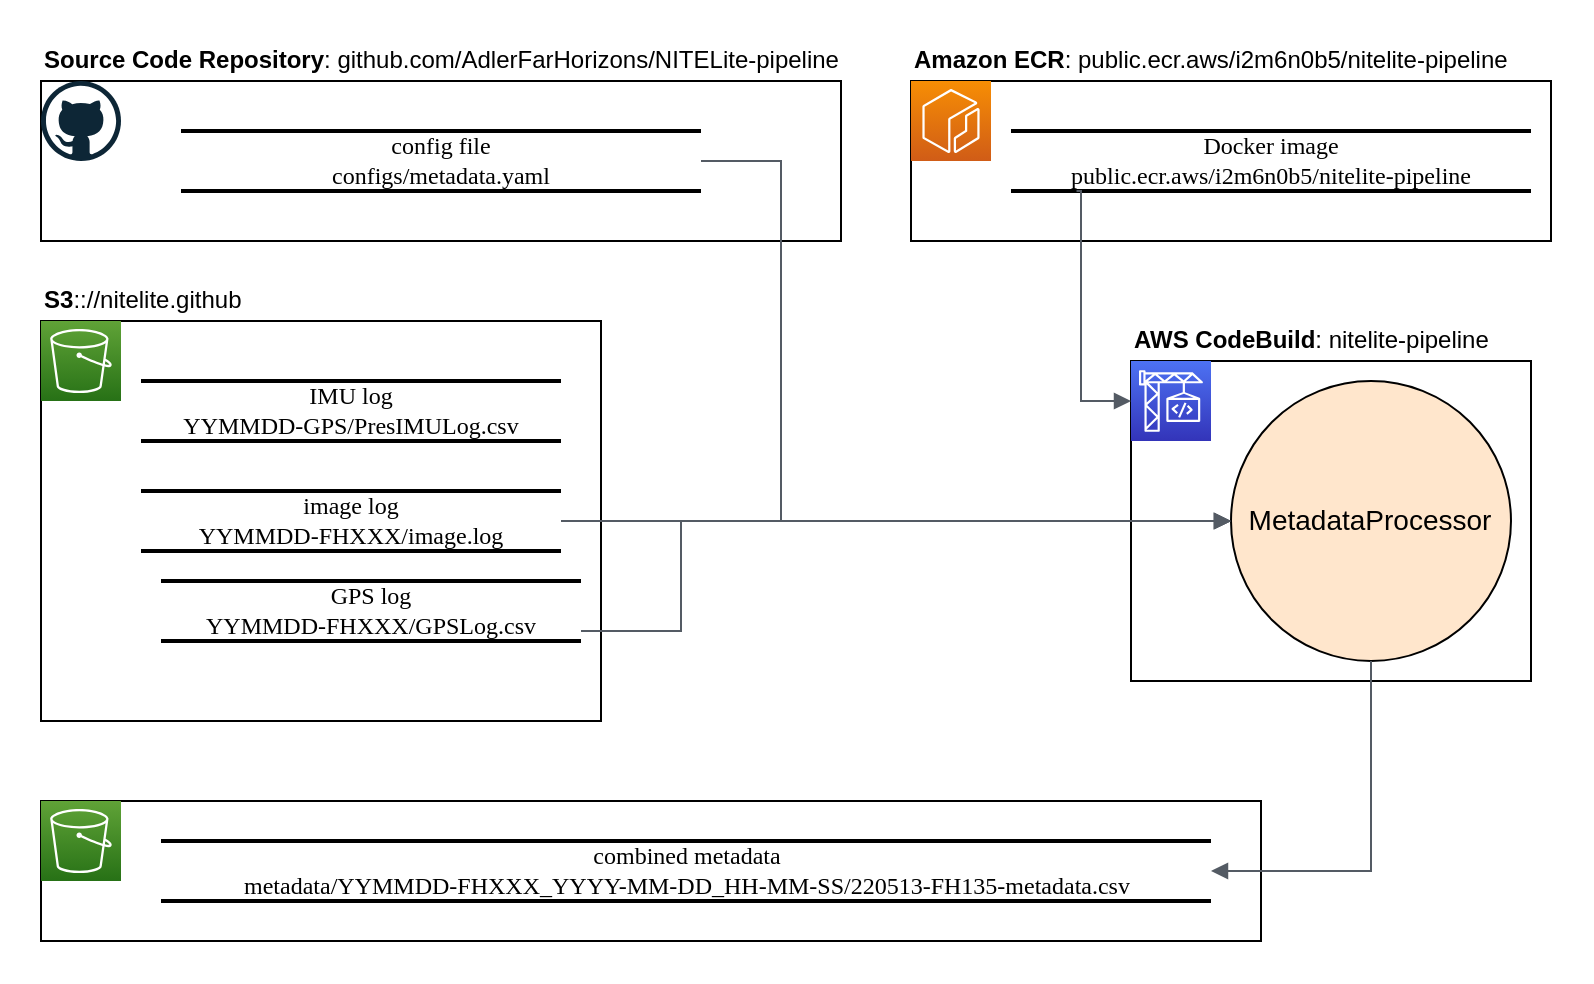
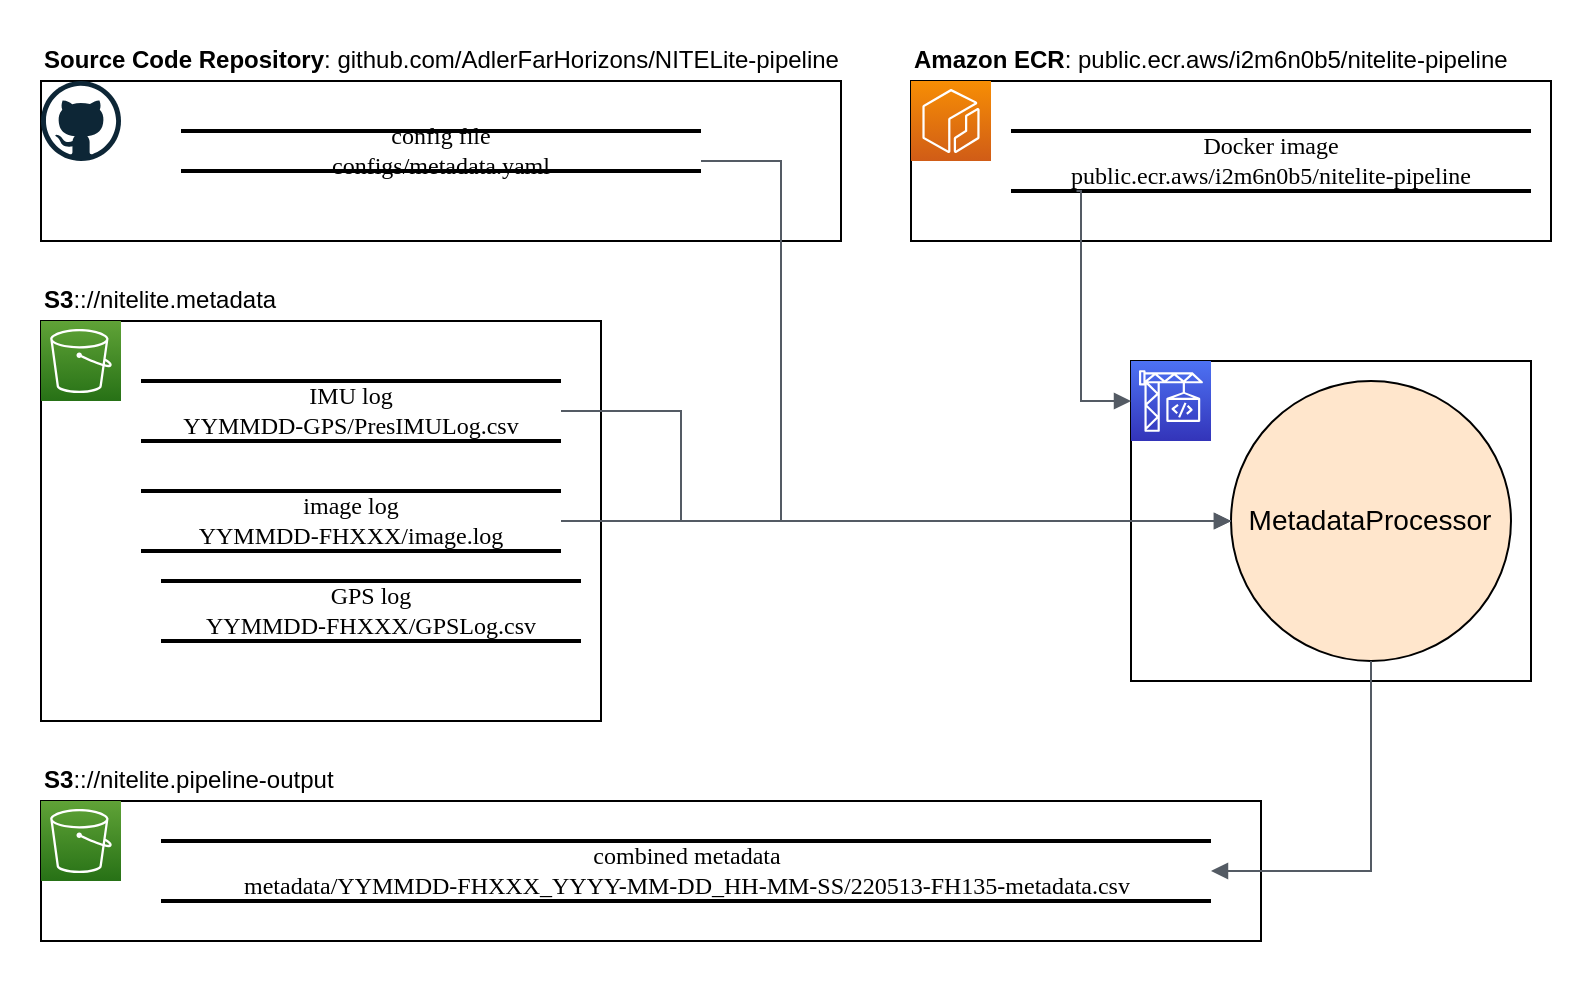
  <mxCell id="0" />
  <mxCell id="1" parent="0" />
  <mxCell id="2" value="" style="rounded=0;whiteSpace=wrap;html=1;" vertex="1" parent="1"><mxGeometry x="20" y="40" width="400" height="80" as="geometry" /></mxCell>
  <mxCell id="3" value="" style="rounded=0;whiteSpace=wrap;html=1;" vertex="1" parent="1"><mxGeometry x="565" y="180" width="200" height="160" as="geometry" /></mxCell>
  <mxCell id="4" value="" style="rounded=0;whiteSpace=wrap;html=1;" vertex="1" parent="1"><mxGeometry x="20" y="160" width="280" height="200" as="geometry" /></mxCell>
  <mxCell id="5" value="IMU log&lt;br&gt;YYMMDD-GPS/PresIMULog.csv" style="html=1;rounded=0;shadow=0;comic=0;labelBackgroundColor=none;strokeWidth=2;fontFamily=Verdana;fontSize=12;align=center;shape=mxgraph.ios7ui.horLines;" parent="1" vertex="1"><mxGeometry x="70" y="190" width="210" height="30" as="geometry" /></mxCell>
- <mxCell id="6" value="&lt;b&gt;S3&lt;/b&gt;:://nitelite.github" style="text;html=1;strokeColor=none;fillColor=none;align=left;verticalAlign=middle;whiteSpace=wrap;rounded=0;" vertex="1" parent="1"><mxGeometry x="20" y="140" width="170" height="20" as="geometry" /></mxCell>
+ <mxCell id="6" value="&lt;b&gt;S3&lt;/b&gt;:://nitelite.metadata" style="text;html=1;strokeColor=none;fillColor=none;align=left;verticalAlign=middle;whiteSpace=wrap;rounded=0;" vertex="1" parent="1"><mxGeometry x="20" y="140" width="170" height="20" as="geometry" /></mxCell>
  <mxCell id="7" value="image log&lt;br&gt;YYMMDD-FHXXX/image.log" style="html=1;rounded=0;shadow=0;comic=0;labelBackgroundColor=none;strokeWidth=2;fontFamily=Verdana;fontSize=12;align=center;shape=mxgraph.ios7ui.horLines;" vertex="1" parent="1"><mxGeometry x="70" y="245" width="210" height="30" as="geometry" /></mxCell>
  <mxCell id="8" value="GPS log&lt;br&gt;YYMMDD-FHXXX/GPSLog.csv" style="html=1;rounded=0;shadow=0;comic=0;labelBackgroundColor=none;strokeWidth=2;fontFamily=Verdana;fontSize=12;align=center;shape=mxgraph.ios7ui.horLines;" vertex="1" parent="1"><mxGeometry x="80" y="290" width="210" height="30" as="geometry" /></mxCell>
  <mxCell id="9" value="" style="rounded=0;whiteSpace=wrap;html=1;" vertex="1" parent="1"><mxGeometry x="20" y="400" width="610" height="70" as="geometry" /></mxCell>
+ <mxCell id="10" value="&lt;b&gt;S3&lt;/b&gt;:://nitelite.pipeline-output" style="text;html=1;strokeColor=none;fillColor=none;align=left;verticalAlign=middle;whiteSpace=wrap;rounded=0;" vertex="1" parent="1"><mxGeometry x="20" y="380" width="170" height="20" as="geometry" /></mxCell>
  <mxCell id="11" value="combined metadata&lt;br&gt;metadata/YYMMDD-FHXXX_YYYY-MM-DD_HH-MM-SS/220513-FH135-metadata.csv" style="html=1;rounded=0;shadow=0;comic=0;labelBackgroundColor=none;strokeWidth=2;fontFamily=Verdana;fontSize=12;align=center;shape=mxgraph.ios7ui.horLines;" vertex="1" parent="1"><mxGeometry x="80" y="420" width="525" height="30" as="geometry" /></mxCell>
  <mxCell id="12" value="" style="rounded=0;whiteSpace=wrap;html=1;" vertex="1" parent="1"><mxGeometry x="455" y="40" width="320" height="80" as="geometry" /></mxCell>
  <mxCell id="13" value="" style="edgeStyle=none;html=1;fontSize=14;" edge="1" parent="1" source="14" target="12"><mxGeometry relative="1" as="geometry" /></mxCell>
  <mxCell id="14" value="&lt;b&gt;Amazon ECR&lt;/b&gt;: public.ecr.aws/i2m6n0b5/nitelite-pipeline" style="text;html=1;strokeColor=none;fillColor=none;align=left;verticalAlign=middle;whiteSpace=wrap;rounded=0;" vertex="1" parent="1"><mxGeometry x="455" y="20" width="310" height="20" as="geometry" /></mxCell>
  <mxCell id="15" value="Docker image&lt;br&gt;public.ecr.aws/i2m6n0b5/nitelite-pipeline" style="html=1;rounded=0;shadow=0;comic=0;labelBackgroundColor=none;strokeWidth=2;fontFamily=Verdana;fontSize=12;align=center;shape=mxgraph.ios7ui.horLines;" vertex="1" parent="1"><mxGeometry x="505" y="65" width="260" height="30" as="geometry" /></mxCell>
  <mxCell id="16" value="" style="sketch=0;points=[[0,0,0],[0.25,0,0],[0.5,0,0],[0.75,0,0],[1,0,0],[0,1,0],[0.25,1,0],[0.5,1,0],[0.75,1,0],[1,1,0],[0,0.25,0],[0,0.5,0],[0,0.75,0],[1,0.25,0],[1,0.5,0],[1,0.75,0]];outlineConnect=0;fontColor=#232F3E;gradientColor=#F78E04;gradientDirection=north;fillColor=#D05C17;strokeColor=#ffffff;dashed=0;verticalLabelPosition=bottom;verticalAlign=top;align=center;html=1;fontSize=12;fontStyle=0;aspect=fixed;shape=mxgraph.aws4.resourceIcon;resIcon=mxgraph.aws4.ecr;" vertex="1" parent="1"><mxGeometry x="455" y="40" width="40" height="40" as="geometry" /></mxCell>
  <mxCell id="17" value="" style="sketch=0;points=[[0,0,0],[0.25,0,0],[0.5,0,0],[0.75,0,0],[1,0,0],[0,1,0],[0.25,1,0],[0.5,1,0],[0.75,1,0],[1,1,0],[0,0.25,0],[0,0.5,0],[0,0.75,0],[1,0.25,0],[1,0.5,0],[1,0.75,0]];outlineConnect=0;fontColor=#232F3E;gradientColor=#60A337;gradientDirection=north;fillColor=#277116;strokeColor=#ffffff;dashed=0;verticalLabelPosition=bottom;verticalAlign=top;align=center;html=1;fontSize=12;fontStyle=0;aspect=fixed;shape=mxgraph.aws4.resourceIcon;resIcon=mxgraph.aws4.s3;" vertex="1" parent="1"><mxGeometry x="20" y="160" width="40" height="40" as="geometry" /></mxCell>
  <mxCell id="18" value="" style="sketch=0;points=[[0,0,0],[0.25,0,0],[0.5,0,0],[0.75,0,0],[1,0,0],[0,1,0],[0.25,1,0],[0.5,1,0],[0.75,1,0],[1,1,0],[0,0.25,0],[0,0.5,0],[0,0.75,0],[1,0.25,0],[1,0.5,0],[1,0.75,0]];outlineConnect=0;fontColor=#232F3E;gradientColor=#60A337;gradientDirection=north;fillColor=#277116;strokeColor=#ffffff;dashed=0;verticalLabelPosition=bottom;verticalAlign=top;align=center;html=1;fontSize=12;fontStyle=0;aspect=fixed;shape=mxgraph.aws4.resourceIcon;resIcon=mxgraph.aws4.s3;" vertex="1" parent="1"><mxGeometry x="20" y="400" width="40" height="40" as="geometry" /></mxCell>
  <mxCell id="19" value="" style="sketch=0;points=[[0,0,0],[0.25,0,0],[0.5,0,0],[0.75,0,0],[1,0,0],[0,1,0],[0.25,1,0],[0.5,1,0],[0.75,1,0],[1,1,0],[0,0.25,0],[0,0.5,0],[0,0.75,0],[1,0.25,0],[1,0.5,0],[1,0.75,0]];outlineConnect=0;fontColor=#232F3E;gradientColor=#4D72F3;gradientDirection=north;fillColor=#3334B9;strokeColor=#ffffff;dashed=0;verticalLabelPosition=bottom;verticalAlign=top;align=center;html=1;fontSize=12;fontStyle=0;aspect=fixed;shape=mxgraph.aws4.resourceIcon;resIcon=mxgraph.aws4.codebuild;" vertex="1" parent="1"><mxGeometry x="565" y="180" width="40" height="40" as="geometry" /></mxCell>
- <mxCell id="20" value="config file&lt;br&gt;configs/metadata.yaml" style="html=1;rounded=0;shadow=0;comic=0;labelBackgroundColor=none;strokeWidth=2;fontFamily=Verdana;fontSize=12;align=center;shape=mxgraph.ios7ui.horLines;" vertex="1" parent="1"><mxGeometry x="90" y="65" width="260" height="30" as="geometry" /></mxCell>
+ <mxCell id="20" value="config file&lt;br&gt;configs/metadata.yaml" style="html=1;rounded=0;shadow=0;comic=0;labelBackgroundColor=none;strokeWidth=2;fontFamily=Verdana;fontSize=12;align=center;shape=mxgraph.ios7ui.horLines;" vertex="1" parent="1"><mxGeometry x="90" y="65" width="260" height="20" as="geometry" /></mxCell>
  <mxCell id="21" value="" style="dashed=0;outlineConnect=0;html=1;align=center;labelPosition=center;verticalLabelPosition=bottom;verticalAlign=top;shape=mxgraph.weblogos.github;fontSize=14;" vertex="1" parent="1"><mxGeometry x="20" y="40" width="40" height="40" as="geometry" /></mxCell>
- <mxCell id="22" value="&lt;b&gt;AWS CodeBuild&lt;/b&gt;: nitelite-pipeline" style="text;html=1;strokeColor=none;fillColor=none;align=left;verticalAlign=middle;whiteSpace=wrap;rounded=0;" vertex="1" parent="1"><mxGeometry x="565" y="160" width="190" height="20" as="geometry" /></mxCell>
  <mxCell id="23" value="&lt;b&gt;Source Code Repository&lt;/b&gt;: github.com/AdlerFarHorizons/NITELite-pipeline" style="text;html=1;strokeColor=none;fillColor=none;align=left;verticalAlign=middle;whiteSpace=wrap;rounded=0;" vertex="1" parent="1"><mxGeometry x="20" y="20" width="410" height="20" as="geometry" /></mxCell>
  <mxCell id="24" value="MetadataProcessor" style="ellipse;whiteSpace=wrap;html=1;aspect=fixed;fontSize=14;fillColor=#ffe6cc;" vertex="1" parent="1"><mxGeometry x="615" y="190" width="140" height="140" as="geometry" /></mxCell>
  <mxCell id="25" value="" style="edgeStyle=orthogonalEdgeStyle;html=1;endArrow=block;elbow=vertical;startArrow=none;endFill=1;strokeColor=#545B64;rounded=0;fontSize=14;exitX=0.126;exitY=1.001;exitDx=0;exitDy=0;exitPerimeter=0;entryX=0;entryY=0.5;entryDx=0;entryDy=0;entryPerimeter=0;" edge="1" parent="1" source="15" target="19"><mxGeometry width="100" relative="1" as="geometry"><mxPoint x="420" y="190" as="sourcePoint" /><mxPoint x="520" y="190" as="targetPoint" /><Array as="points"><mxPoint x="540" y="95" /><mxPoint x="540" y="200" /></Array></mxGeometry></mxCell>
  <mxCell id="26" value="" style="edgeStyle=orthogonalEdgeStyle;html=1;endArrow=block;elbow=vertical;startArrow=none;endFill=1;strokeColor=#545B64;rounded=0;fontSize=14;entryX=0;entryY=0.5;entryDx=0;entryDy=0;" edge="1" parent="1" source="20" target="24"><mxGeometry width="100" relative="1" as="geometry"><mxPoint x="340" y="96" as="sourcePoint" /><mxPoint x="520" y="190" as="targetPoint" /><Array as="points"><mxPoint x="390" y="80" /><mxPoint x="390" y="260" /></Array></mxGeometry></mxCell>
- <mxCell id="28" value="" style="edgeStyle=orthogonalEdgeStyle;html=1;endArrow=block;elbow=vertical;startArrow=none;endFill=1;strokeColor=#545B64;rounded=0;fontSize=14;entryX=0;entryY=0.5;entryDx=0;entryDy=0;" edge="1" parent="1" source="7" target="24"><mxGeometry width="100" relative="1" as="geometry"><mxPoint x="420" y="190" as="sourcePoint" /><mxPoint x="520" y="190" as="targetPoint" /><Array as="points"><mxPoint x="390" y="260" /><mxPoint x="390" y="260" /></Array></mxGeometry></mxCell>
- <mxCell id="29" value="" style="edgeStyle=orthogonalEdgeStyle;html=1;endArrow=block;elbow=vertical;startArrow=none;endFill=1;strokeColor=#545B64;rounded=0;fontSize=14;entryX=0;entryY=0.5;entryDx=0;entryDy=0;" edge="1" parent="1" source="8" target="24"><mxGeometry width="100" relative="1" as="geometry"><mxPoint x="420" y="190" as="sourcePoint" /><mxPoint x="520" y="190" as="targetPoint" /><Array as="points"><mxPoint x="340" y="315" /><mxPoint x="340" y="260" /></Array></mxGeometry></mxCell>
+ <mxCell id="27" value="" style="edgeStyle=orthogonalEdgeStyle;html=1;endArrow=block;elbow=vertical;startArrow=none;endFill=1;strokeColor=#545B64;rounded=0;fontSize=14;entryX=0;entryY=0.5;entryDx=0;entryDy=0;" edge="1" parent="1" source="5" target="24"><mxGeometry width="100" relative="1" as="geometry"><mxPoint x="420" y="190" as="sourcePoint" /><mxPoint x="520" y="190" as="targetPoint" /><Array as="points"><mxPoint x="340" y="205" /><mxPoint x="340" y="260" /></Array></mxGeometry></mxCell>
+ <mxCell id="28" value="" style="edgeStyle=orthogonalEdgeStyle;html=1;endArrow=none;elbow=vertical;startArrow=none;endFill=1;strokeColor=#545B64;rounded=0;fontSize=14;entryX=0;entryY=0.5;entryDx=0;entryDy=0;" edge="1" parent="1" source="7" target="24"><mxGeometry width="100" relative="1" as="geometry"><mxPoint x="420" y="190" as="sourcePoint" /><mxPoint x="520" y="190" as="targetPoint" /><Array as="points"><mxPoint x="390" y="260" /><mxPoint x="390" y="260" /></Array></mxGeometry></mxCell>
  <mxCell id="30" value="" style="edgeStyle=orthogonalEdgeStyle;html=1;endArrow=none;elbow=vertical;startArrow=block;startFill=1;strokeColor=#545B64;rounded=0;fontSize=14;entryX=0.5;entryY=1;entryDx=0;entryDy=0;" edge="1" parent="1" source="11" target="24"><mxGeometry width="100" relative="1" as="geometry"><mxPoint x="420" y="230" as="sourcePoint" /><mxPoint x="520" y="230" as="targetPoint" /><Array as="points"><mxPoint x="685" y="435" /></Array></mxGeometry></mxCell>
